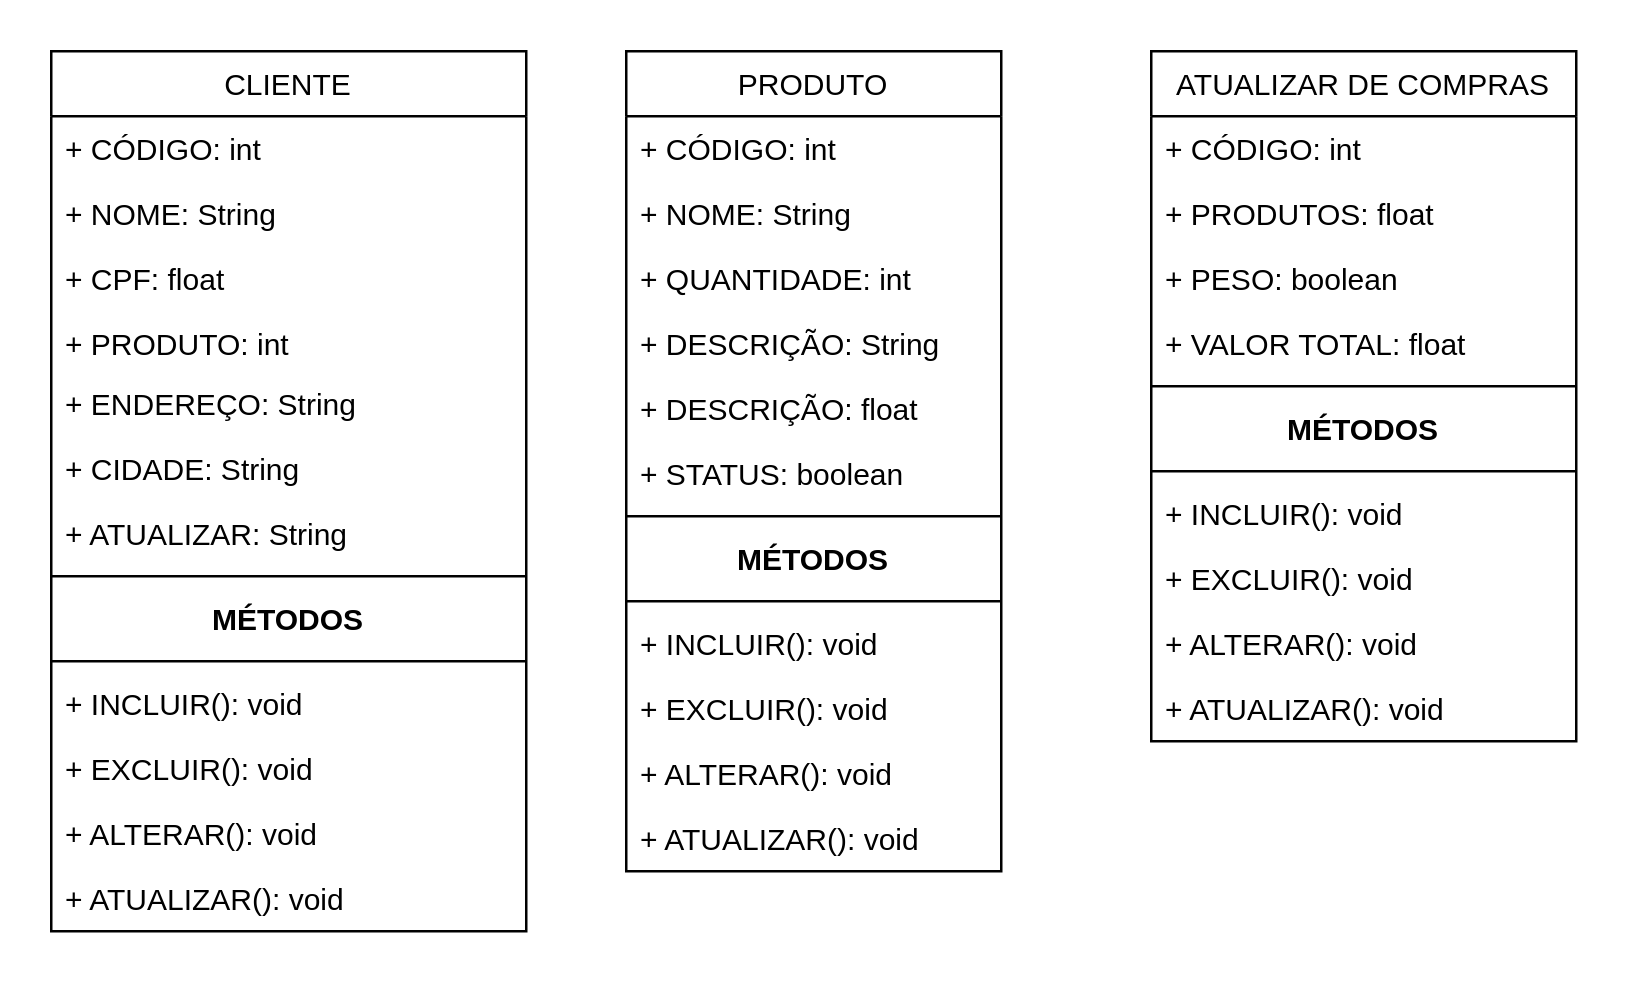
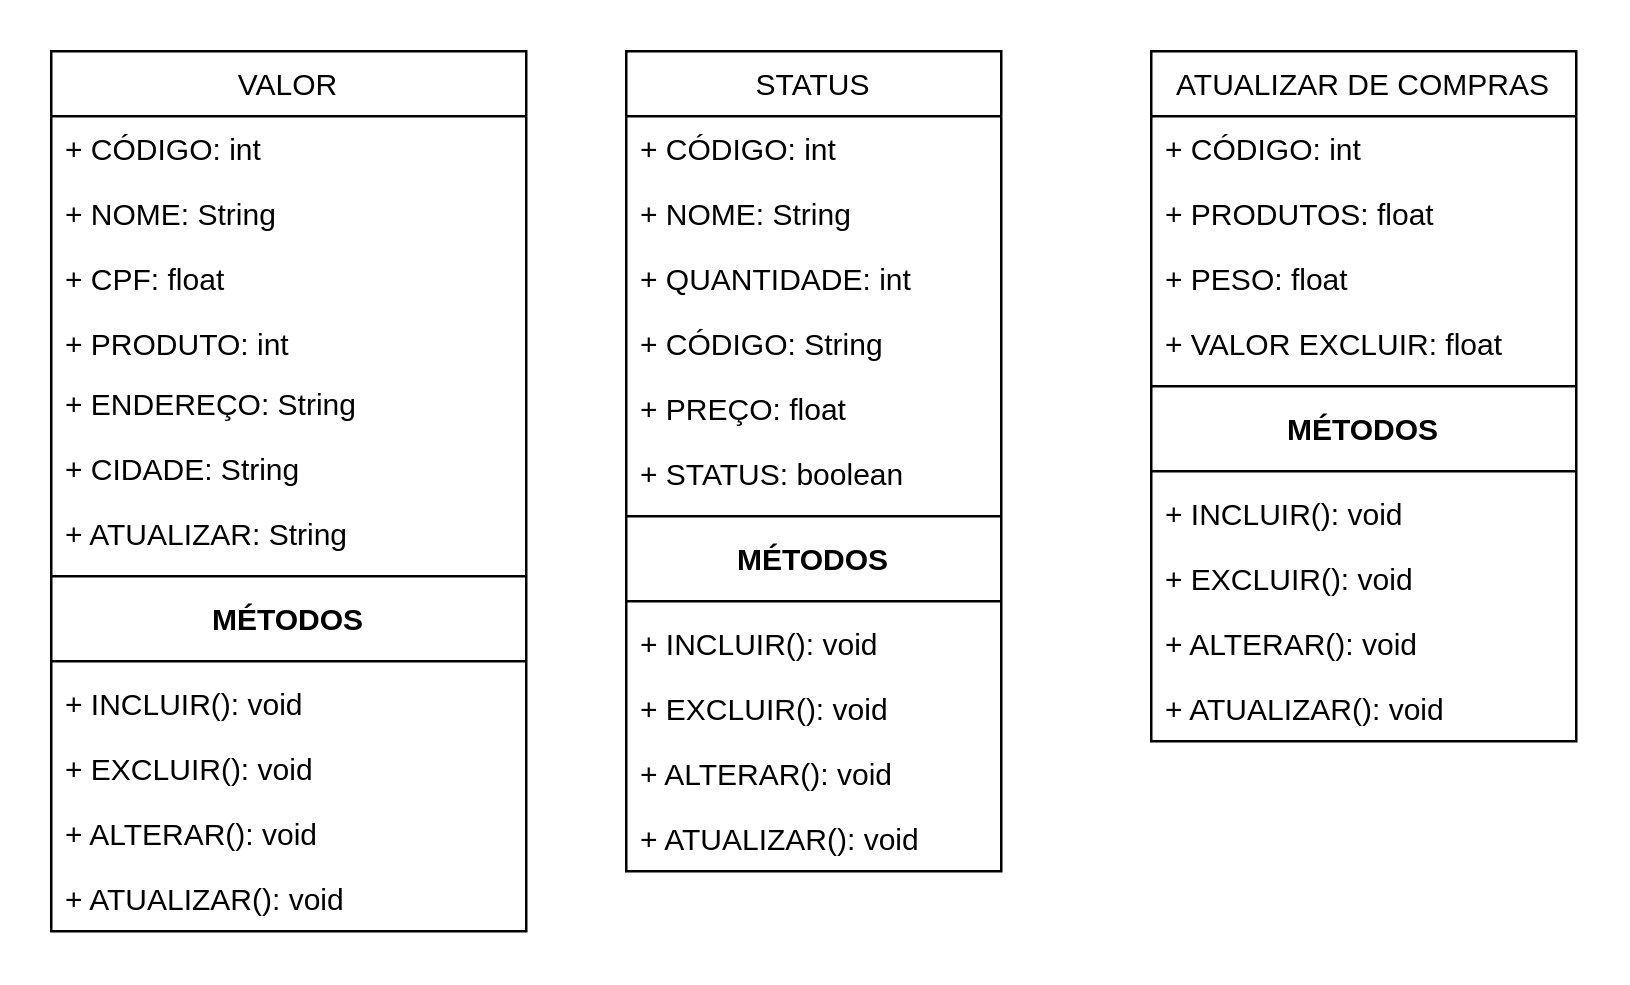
  <mxCell id="0" />
  <mxCell id="1" parent="0" />
- <mxCell id="2" value="CLIENTE" style="swimlane;fontStyle=0;childLayout=stackLayout;horizontal=1;startSize=26;fillColor=none;horizontalStack=0;resizeParent=1;resizeParentMax=0;resizeLast=0;collapsible=1;marginBottom=0;" vertex="1" parent="1"><mxGeometry x="20" y="20" width="190" height="352" as="geometry"><mxRectangle x="40" y="120" width="80" height="26" as="alternateBounds" /></mxGeometry></mxCell>
+ <mxCell id="2" value="VALOR" style="swimlane;fontStyle=0;childLayout=stackLayout;horizontal=1;startSize=26;fillColor=none;horizontalStack=0;resizeParent=1;resizeParentMax=0;resizeLast=0;collapsible=1;marginBottom=0;" vertex="1" parent="1"><mxGeometry x="20" y="20" width="190" height="352" as="geometry"><mxRectangle x="40" y="120" width="80" height="26" as="alternateBounds" /></mxGeometry></mxCell>
  <mxCell id="3" value="+ CÓDIGO: int" style="text;strokeColor=none;fillColor=none;align=left;verticalAlign=top;spacingLeft=4;spacingRight=4;overflow=hidden;rotatable=0;points=[[0,0.5],[1,0.5]];portConstraint=eastwest;" vertex="1" parent="2"><mxGeometry y="26" width="190" height="26" as="geometry" /></mxCell>
  <mxCell id="4" value="+ NOME: String" style="text;strokeColor=none;fillColor=none;align=left;verticalAlign=top;spacingLeft=4;spacingRight=4;overflow=hidden;rotatable=0;points=[[0,0.5],[1,0.5]];portConstraint=eastwest;" vertex="1" parent="2"><mxGeometry y="52" width="190" height="26" as="geometry" /></mxCell>
  <mxCell id="5" value="+ CPF: float" style="text;strokeColor=none;fillColor=none;align=left;verticalAlign=top;spacingLeft=4;spacingRight=4;overflow=hidden;rotatable=0;points=[[0,0.5],[1,0.5]];portConstraint=eastwest;" vertex="1" parent="2"><mxGeometry y="78" width="190" height="26" as="geometry" /></mxCell>
  <mxCell id="6" value="+ PRODUTO: int" style="text;strokeColor=none;fillColor=none;align=left;verticalAlign=top;spacingLeft=4;spacingRight=4;overflow=hidden;rotatable=0;points=[[0,0.5],[1,0.5]];portConstraint=eastwest;" vertex="1" parent="2"><mxGeometry y="104" width="190" height="24" as="geometry" /></mxCell>
  <mxCell id="7" value="+ ENDEREÇO: String" style="text;strokeColor=none;fillColor=none;align=left;verticalAlign=top;spacingLeft=4;spacingRight=4;overflow=hidden;rotatable=0;points=[[0,0.5],[1,0.5]];portConstraint=eastwest;" vertex="1" parent="2"><mxGeometry y="128" width="190" height="26" as="geometry" /></mxCell>
  <mxCell id="8" value="+ CIDADE: String" style="text;strokeColor=none;fillColor=none;align=left;verticalAlign=top;spacingLeft=4;spacingRight=4;overflow=hidden;rotatable=0;points=[[0,0.5],[1,0.5]];portConstraint=eastwest;" vertex="1" parent="2"><mxGeometry y="154" width="190" height="26" as="geometry" /></mxCell>
  <mxCell id="9" value="+ ATUALIZAR: String" style="text;strokeColor=none;fillColor=none;align=left;verticalAlign=top;spacingLeft=4;spacingRight=4;overflow=hidden;rotatable=0;points=[[0,0.5],[1,0.5]];portConstraint=eastwest;" vertex="1" parent="2"><mxGeometry y="180" width="190" height="26" as="geometry" /></mxCell>
  <mxCell id="10" value="" style="line;strokeWidth=1;fillColor=none;align=left;verticalAlign=middle;spacingTop=-1;spacingLeft=3;spacingRight=3;rotatable=0;labelPosition=right;points=[];portConstraint=eastwest;" vertex="1" parent="2"><mxGeometry y="206" width="190" height="8" as="geometry" /></mxCell>
  <mxCell id="11" value="MÉTODOS" style="text;align=center;fontStyle=1;verticalAlign=middle;spacingLeft=3;spacingRight=3;strokeColor=none;rotatable=0;points=[[0,0.5],[1,0.5]];portConstraint=eastwest;" vertex="1" parent="2"><mxGeometry y="214" width="190" height="26" as="geometry" /></mxCell>
  <mxCell id="12" value="" style="line;strokeWidth=1;fillColor=none;align=left;verticalAlign=middle;spacingTop=-1;spacingLeft=3;spacingRight=3;rotatable=0;labelPosition=right;points=[];portConstraint=eastwest;" vertex="1" parent="2"><mxGeometry y="240" width="190" height="8" as="geometry" /></mxCell>
  <mxCell id="13" value="+ INCLUIR(): void" style="text;strokeColor=none;fillColor=none;align=left;verticalAlign=top;spacingLeft=4;spacingRight=4;overflow=hidden;rotatable=0;points=[[0,0.5],[1,0.5]];portConstraint=eastwest;" vertex="1" parent="2"><mxGeometry y="248" width="190" height="26" as="geometry" /></mxCell>
  <mxCell id="14" value="+ EXCLUIR(): void" style="text;strokeColor=none;fillColor=none;align=left;verticalAlign=top;spacingLeft=4;spacingRight=4;overflow=hidden;rotatable=0;points=[[0,0.5],[1,0.5]];portConstraint=eastwest;" vertex="1" parent="2"><mxGeometry y="274" width="190" height="26" as="geometry" /></mxCell>
  <mxCell id="15" value="+ ALTERAR(): void" style="text;strokeColor=none;fillColor=none;align=left;verticalAlign=top;spacingLeft=4;spacingRight=4;overflow=hidden;rotatable=0;points=[[0,0.5],[1,0.5]];portConstraint=eastwest;" vertex="1" parent="2"><mxGeometry y="300" width="190" height="26" as="geometry" /></mxCell>
  <mxCell id="16" value="+ ATUALIZAR(): void" style="text;strokeColor=none;fillColor=none;align=left;verticalAlign=top;spacingLeft=4;spacingRight=4;overflow=hidden;rotatable=0;points=[[0,0.5],[1,0.5]];portConstraint=eastwest;" vertex="1" parent="2"><mxGeometry y="326" width="190" height="26" as="geometry" /></mxCell>
- <mxCell id="17" value="PRODUTO" style="swimlane;fontStyle=0;childLayout=stackLayout;horizontal=1;startSize=26;fillColor=none;horizontalStack=0;resizeParent=1;resizeParentMax=0;resizeLast=0;collapsible=1;marginBottom=0;" vertex="1" parent="1"><mxGeometry x="250" y="20" width="150" height="328" as="geometry"><mxRectangle x="40" y="120" width="80" height="26" as="alternateBounds" /></mxGeometry></mxCell>
+ <mxCell id="17" value="STATUS" style="swimlane;fontStyle=0;childLayout=stackLayout;horizontal=1;startSize=26;fillColor=none;horizontalStack=0;resizeParent=1;resizeParentMax=0;resizeLast=0;collapsible=1;marginBottom=0;" vertex="1" parent="1"><mxGeometry x="250" y="20" width="150" height="328" as="geometry"><mxRectangle x="40" y="120" width="80" height="26" as="alternateBounds" /></mxGeometry></mxCell>
  <mxCell id="18" value="+ CÓDIGO: int" style="text;strokeColor=none;fillColor=none;align=left;verticalAlign=top;spacingLeft=4;spacingRight=4;overflow=hidden;rotatable=0;points=[[0,0.5],[1,0.5]];portConstraint=eastwest;" vertex="1" parent="17"><mxGeometry y="26" width="150" height="26" as="geometry" /></mxCell>
  <mxCell id="19" value="+ NOME: String" style="text;strokeColor=none;fillColor=none;align=left;verticalAlign=top;spacingLeft=4;spacingRight=4;overflow=hidden;rotatable=0;points=[[0,0.5],[1,0.5]];portConstraint=eastwest;" vertex="1" parent="17"><mxGeometry y="52" width="150" height="26" as="geometry" /></mxCell>
  <mxCell id="20" value="+ QUANTIDADE: int" style="text;strokeColor=none;fillColor=none;align=left;verticalAlign=top;spacingLeft=4;spacingRight=4;overflow=hidden;rotatable=0;points=[[0,0.5],[1,0.5]];portConstraint=eastwest;" vertex="1" parent="17"><mxGeometry y="78" width="150" height="26" as="geometry" /></mxCell>
- <mxCell id="21" value="+ DESCRIÇÃO: String" style="text;strokeColor=none;fillColor=none;align=left;verticalAlign=top;spacingLeft=4;spacingRight=4;overflow=hidden;rotatable=0;points=[[0,0.5],[1,0.5]];portConstraint=eastwest;" vertex="1" parent="17"><mxGeometry y="104" width="150" height="26" as="geometry" /></mxCell>
- <mxCell id="22" value="+ DESCRIÇÃO: float" style="text;strokeColor=none;fillColor=none;align=left;verticalAlign=top;spacingLeft=4;spacingRight=4;overflow=hidden;rotatable=0;points=[[0,0.5],[1,0.5]];portConstraint=eastwest;" vertex="1" parent="17"><mxGeometry y="130" width="150" height="26" as="geometry" /></mxCell>
+ <mxCell id="21" value="+ CÓDIGO: String" style="text;strokeColor=none;fillColor=none;align=left;verticalAlign=top;spacingLeft=4;spacingRight=4;overflow=hidden;rotatable=0;points=[[0,0.5],[1,0.5]];portConstraint=eastwest;" vertex="1" parent="17"><mxGeometry y="104" width="150" height="26" as="geometry" /></mxCell>
+ <mxCell id="22" value="+ PREÇO: float" style="text;strokeColor=none;fillColor=none;align=left;verticalAlign=top;spacingLeft=4;spacingRight=4;overflow=hidden;rotatable=0;points=[[0,0.5],[1,0.5]];portConstraint=eastwest;" vertex="1" parent="17"><mxGeometry y="130" width="150" height="26" as="geometry" /></mxCell>
  <mxCell id="23" value="+ STATUS: boolean" style="text;strokeColor=none;fillColor=none;align=left;verticalAlign=top;spacingLeft=4;spacingRight=4;overflow=hidden;rotatable=0;points=[[0,0.5],[1,0.5]];portConstraint=eastwest;" vertex="1" parent="17"><mxGeometry y="156" width="150" height="26" as="geometry" /></mxCell>
  <mxCell id="24" value="" style="line;strokeWidth=1;fillColor=none;align=left;verticalAlign=middle;spacingTop=-1;spacingLeft=3;spacingRight=3;rotatable=0;labelPosition=right;points=[];portConstraint=eastwest;" vertex="1" parent="17"><mxGeometry y="182" width="150" height="8" as="geometry" /></mxCell>
  <mxCell id="25" value="MÉTODOS" style="text;align=center;fontStyle=1;verticalAlign=middle;spacingLeft=3;spacingRight=3;strokeColor=none;rotatable=0;points=[[0,0.5],[1,0.5]];portConstraint=eastwest;" vertex="1" parent="17"><mxGeometry y="190" width="150" height="26" as="geometry" /></mxCell>
  <mxCell id="26" value="" style="line;strokeWidth=1;fillColor=none;align=left;verticalAlign=middle;spacingTop=-1;spacingLeft=3;spacingRight=3;rotatable=0;labelPosition=right;points=[];portConstraint=eastwest;" vertex="1" parent="17"><mxGeometry y="216" width="150" height="8" as="geometry" /></mxCell>
  <mxCell id="27" value="+ INCLUIR(): void" style="text;strokeColor=none;fillColor=none;align=left;verticalAlign=top;spacingLeft=4;spacingRight=4;overflow=hidden;rotatable=0;points=[[0,0.5],[1,0.5]];portConstraint=eastwest;" vertex="1" parent="17"><mxGeometry y="224" width="150" height="26" as="geometry" /></mxCell>
  <mxCell id="28" value="+ EXCLUIR(): void" style="text;strokeColor=none;fillColor=none;align=left;verticalAlign=top;spacingLeft=4;spacingRight=4;overflow=hidden;rotatable=0;points=[[0,0.5],[1,0.5]];portConstraint=eastwest;" vertex="1" parent="17"><mxGeometry y="250" width="150" height="26" as="geometry" /></mxCell>
  <mxCell id="29" value="+ ALTERAR(): void" style="text;strokeColor=none;fillColor=none;align=left;verticalAlign=top;spacingLeft=4;spacingRight=4;overflow=hidden;rotatable=0;points=[[0,0.5],[1,0.5]];portConstraint=eastwest;" vertex="1" parent="17"><mxGeometry y="276" width="150" height="26" as="geometry" /></mxCell>
  <mxCell id="30" value="+ ATUALIZAR(): void" style="text;strokeColor=none;fillColor=none;align=left;verticalAlign=top;spacingLeft=4;spacingRight=4;overflow=hidden;rotatable=0;points=[[0,0.5],[1,0.5]];portConstraint=eastwest;" vertex="1" parent="17"><mxGeometry y="302" width="150" height="26" as="geometry" /></mxCell>
  <mxCell id="31" value="ATUALIZAR DE COMPRAS" style="swimlane;fontStyle=0;childLayout=stackLayout;horizontal=1;startSize=26;fillColor=none;horizontalStack=0;resizeParent=1;resizeParentMax=0;resizeLast=0;collapsible=1;marginBottom=0;" vertex="1" parent="1"><mxGeometry x="460" y="20" width="170" height="276" as="geometry"><mxRectangle x="40" y="120" width="80" height="26" as="alternateBounds" /></mxGeometry></mxCell>
  <mxCell id="32" value="+ CÓDIGO: int" style="text;strokeColor=none;fillColor=none;align=left;verticalAlign=top;spacingLeft=4;spacingRight=4;overflow=hidden;rotatable=0;points=[[0,0.5],[1,0.5]];portConstraint=eastwest;" vertex="1" parent="31"><mxGeometry y="26" width="170" height="26" as="geometry" /></mxCell>
  <mxCell id="33" value="+ PRODUTOS: float" style="text;strokeColor=none;fillColor=none;align=left;verticalAlign=top;spacingLeft=4;spacingRight=4;overflow=hidden;rotatable=0;points=[[0,0.5],[1,0.5]];portConstraint=eastwest;" vertex="1" parent="31"><mxGeometry y="52" width="170" height="26" as="geometry" /></mxCell>
- <mxCell id="34" value="+ PESO: boolean" style="text;strokeColor=none;fillColor=none;align=left;verticalAlign=top;spacingLeft=4;spacingRight=4;overflow=hidden;rotatable=0;points=[[0,0.5],[1,0.5]];portConstraint=eastwest;" vertex="1" parent="31"><mxGeometry y="78" width="170" height="26" as="geometry" /></mxCell>
- <mxCell id="35" value="+ VALOR TOTAL: float" style="text;strokeColor=none;fillColor=none;align=left;verticalAlign=top;spacingLeft=4;spacingRight=4;overflow=hidden;rotatable=0;points=[[0,0.5],[1,0.5]];portConstraint=eastwest;" vertex="1" parent="31"><mxGeometry y="104" width="170" height="26" as="geometry" /></mxCell>
+ <mxCell id="34" value="+ PESO: float" style="text;strokeColor=none;fillColor=none;align=left;verticalAlign=top;spacingLeft=4;spacingRight=4;overflow=hidden;rotatable=0;points=[[0,0.5],[1,0.5]];portConstraint=eastwest;" vertex="1" parent="31"><mxGeometry y="78" width="170" height="26" as="geometry" /></mxCell>
+ <mxCell id="35" value="+ VALOR EXCLUIR: float" style="text;strokeColor=none;fillColor=none;align=left;verticalAlign=top;spacingLeft=4;spacingRight=4;overflow=hidden;rotatable=0;points=[[0,0.5],[1,0.5]];portConstraint=eastwest;" vertex="1" parent="31"><mxGeometry y="104" width="170" height="26" as="geometry" /></mxCell>
  <mxCell id="36" value="" style="line;strokeWidth=1;fillColor=none;align=left;verticalAlign=middle;spacingTop=-1;spacingLeft=3;spacingRight=3;rotatable=0;labelPosition=right;points=[];portConstraint=eastwest;" vertex="1" parent="31"><mxGeometry y="130" width="170" height="8" as="geometry" /></mxCell>
  <mxCell id="37" value="MÉTODOS" style="text;align=center;fontStyle=1;verticalAlign=middle;spacingLeft=3;spacingRight=3;strokeColor=none;rotatable=0;points=[[0,0.5],[1,0.5]];portConstraint=eastwest;" vertex="1" parent="31"><mxGeometry y="138" width="170" height="26" as="geometry" /></mxCell>
  <mxCell id="38" value="" style="line;strokeWidth=1;fillColor=none;align=left;verticalAlign=middle;spacingTop=-1;spacingLeft=3;spacingRight=3;rotatable=0;labelPosition=right;points=[];portConstraint=eastwest;" vertex="1" parent="31"><mxGeometry y="164" width="170" height="8" as="geometry" /></mxCell>
  <mxCell id="39" value="+ INCLUIR(): void" style="text;strokeColor=none;fillColor=none;align=left;verticalAlign=top;spacingLeft=4;spacingRight=4;overflow=hidden;rotatable=0;points=[[0,0.5],[1,0.5]];portConstraint=eastwest;" vertex="1" parent="31"><mxGeometry y="172" width="170" height="26" as="geometry" /></mxCell>
  <mxCell id="40" value="+ EXCLUIR(): void" style="text;strokeColor=none;fillColor=none;align=left;verticalAlign=top;spacingLeft=4;spacingRight=4;overflow=hidden;rotatable=0;points=[[0,0.5],[1,0.5]];portConstraint=eastwest;" vertex="1" parent="31"><mxGeometry y="198" width="170" height="26" as="geometry" /></mxCell>
  <mxCell id="41" value="+ ALTERAR(): void" style="text;strokeColor=none;fillColor=none;align=left;verticalAlign=top;spacingLeft=4;spacingRight=4;overflow=hidden;rotatable=0;points=[[0,0.5],[1,0.5]];portConstraint=eastwest;" vertex="1" parent="31"><mxGeometry y="224" width="170" height="26" as="geometry" /></mxCell>
  <mxCell id="42" value="+ ATUALIZAR(): void" style="text;strokeColor=none;fillColor=none;align=left;verticalAlign=top;spacingLeft=4;spacingRight=4;overflow=hidden;rotatable=0;points=[[0,0.5],[1,0.5]];portConstraint=eastwest;" vertex="1" parent="31"><mxGeometry y="250" width="170" height="26" as="geometry" /></mxCell>
